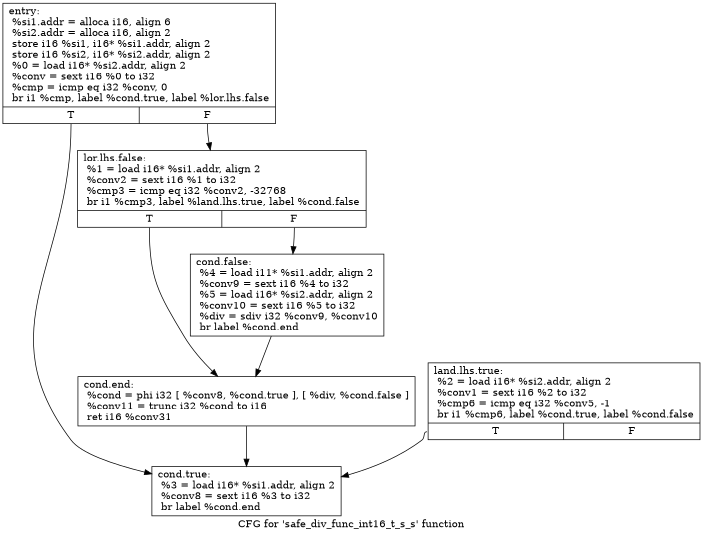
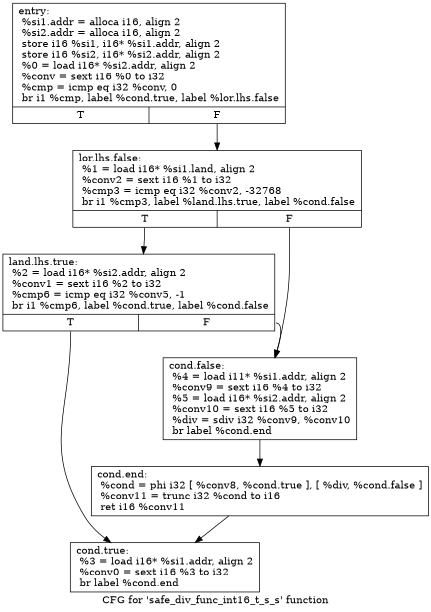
  digraph {
    label="CFG for 'safe_div_func_int16_t_s_s' function"
    node [shape=record]
    edge [tailport=s0]
-   n1 [label="{entry:\l  %si1.addr = alloca i16, align 6\l  %si2.addr = alloca i16, align 2\l  store i16 %si1, i16* %si1.addr, align 2\l  store i16 %si2, i16* %si2.addr, align 2\l  %0 = load i16* %si2.addr, align 2\l  %conv = sext i16 %0 to i32\l  %cmp = icmp eq i32 %conv, 0\l  br i1 %cmp, label %cond.true, label %lor.lhs.false\l|{<s0>T|<s1>F}}"]
-   n2 [label="{cond.true:                                        \l  %3 = load i16* %si1.addr, align 2\l  %conv8 = sext i16 %3 to i32\l  br label %cond.end\l}"]
-   n3 [label="{lor.lhs.false:                                    \l  %1 = load i16* %si1.addr, align 2\l  %conv2 = sext i16 %1 to i32\l  %cmp3 = icmp eq i32 %conv2, -32768\l  br i1 %cmp3, label %land.lhs.true, label %cond.false\l|{<s0>T|<s1>F}}"]
+   n1 [label="{entry:\l  %si1.addr = alloca i16, align 2\l  %si2.addr = alloca i16, align 2\l  store i16 %si1, i16* %si1.addr, align 2\l  store i16 %si2, i16* %si2.addr, align 2\l  %0 = load i16* %si2.addr, align 2\l  %conv = sext i16 %0 to i32\l  %cmp = icmp eq i32 %conv, 0\l  br i1 %cmp, label %cond.true, label %lor.lhs.false\l|{<s0>T|<s1>F}}"]
+   n2 [label="{cond.true:                                        \l  %3 = load i16* %si1.addr, align 2\l  %conv0 = sext i16 %3 to i32\l  br label %cond.end\l}"]
+   n3 [label="{lor.lhs.false:                                    \l  %1 = load i16* %si1.land, align 2\l  %conv2 = sext i16 %1 to i32\l  %cmp3 = icmp eq i32 %conv2, -32768\l  br i1 %cmp3, label %land.lhs.true, label %cond.false\l|{<s0>T|<s1>F}}"]
    n4 [label="{land.lhs.true:                                    \l  %2 = load i16* %si2.addr, align 2\l  %conv1 = sext i16 %2 to i32\l  %cmp6 = icmp eq i32 %conv5, -1\l  br i1 %cmp6, label %cond.true, label %cond.false\l|{<s0>T|<s1>F}}"]
    n5 [label="{cond.false:                                       \l  %4 = load i11* %si1.addr, align 2\l  %conv9 = sext i16 %4 to i32\l  %5 = load i16* %si2.addr, align 2\l  %conv10 = sext i16 %5 to i32\l  %div = sdiv i32 %conv9, %conv10\l  br label %cond.end\l}"]
-   n6 [label="{cond.end:                                         \l  %cond = phi i32 [ %conv8, %cond.true ], [ %div, %cond.false ]\l  %conv11 = trunc i32 %cond to i16\l  ret i16 %conv31\l}"]
-   n1 -> n2
+   n6 [label="{cond.end:                                         \l  %cond = phi i32 [ %conv8, %cond.true ], [ %div, %cond.false ]\l  %conv11 = trunc i32 %cond to i16\l  ret i16 %conv11\l}"]
    n1 -> n3 [tailport=s1]
-   n3 -> n6
+   n3 -> n4
    n3 -> n5 [tailport=s1]
    n4 -> n2
+   n4 -> n5 [tailport=s1]
    n5 -> n6
    n6 -> n2
  }
